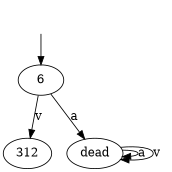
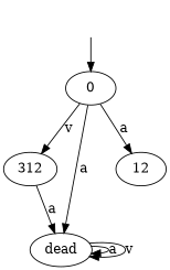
  digraph {
    312
    dead
-   0 [label=6]
+   0
+   12
    head [style=invis]
+   312 -> dead [label=a]
    dead -> dead [label=a]
    dead -> dead [label=v]
    0 -> 312 [label=v]
    0 -> dead [label=a]
+   0 -> 12 [label=a]
    head -> 0
  }
